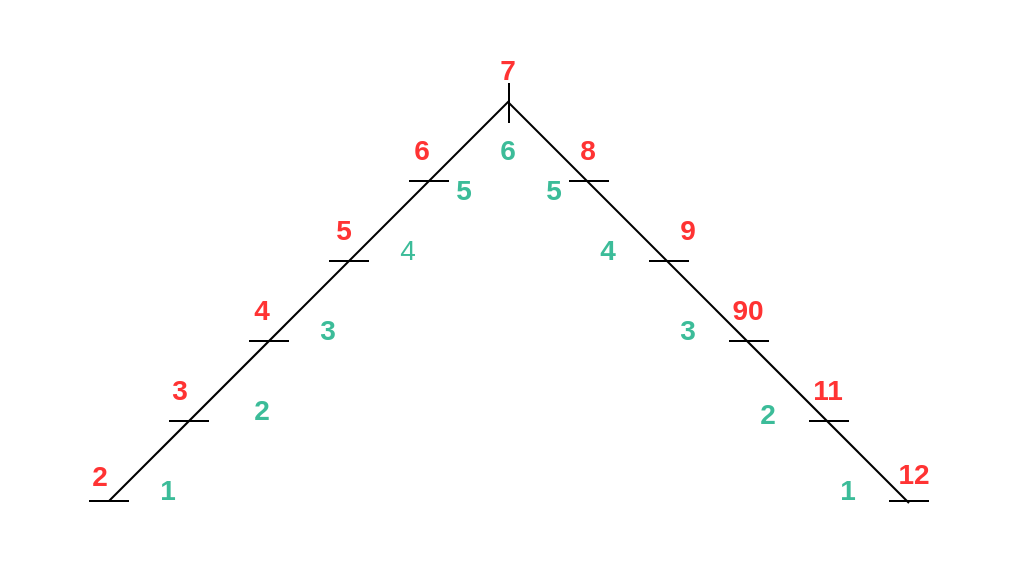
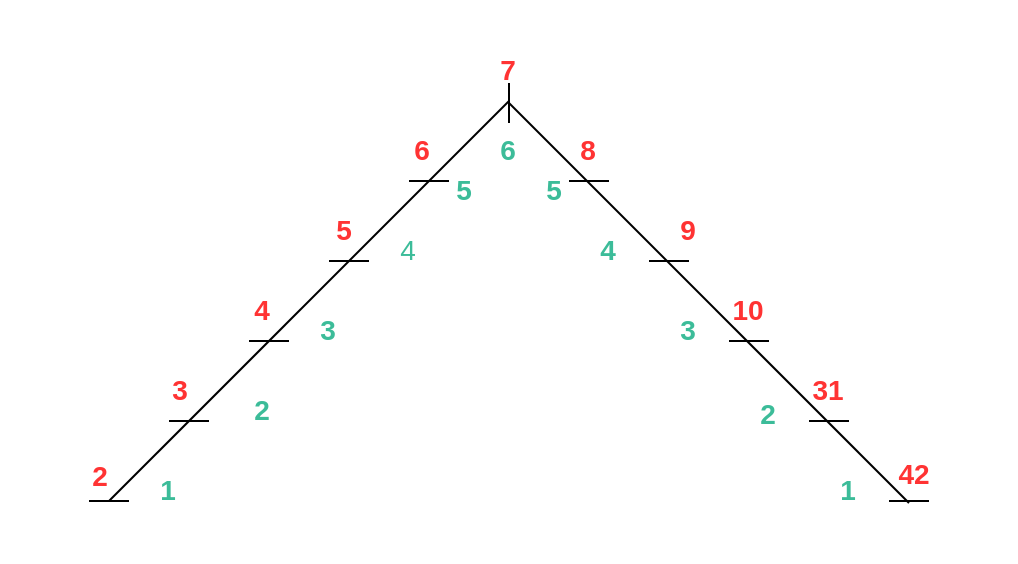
  <mxCell id="0" />
  <mxCell id="1" parent="0" />
  <mxCell id="2" value="" style="group" vertex="1" connectable="0" parent="1"><mxGeometry x="44" y="50" width="260" height="210" as="geometry" /></mxCell>
  <mxCell id="3" value="" style="endArrow=none;html=1;rounded=0;" parent="2" edge="1"><mxGeometry width="50" height="50" relative="1" as="geometry"><mxPoint x="10" y="200" as="sourcePoint" /><mxPoint x="210" as="targetPoint" /></mxGeometry></mxCell>
  <mxCell id="4" value="" style="endArrow=none;html=1;rounded=0;" edge="1" parent="2"><mxGeometry width="50" height="50" relative="1" as="geometry"><mxPoint y="200" as="sourcePoint" /><mxPoint x="20" y="200" as="targetPoint" /></mxGeometry></mxCell>
  <mxCell id="5" value="" style="endArrow=none;html=1;rounded=0;" edge="1" parent="2"><mxGeometry width="50" height="50" relative="1" as="geometry"><mxPoint x="40" y="160" as="sourcePoint" /><mxPoint x="60" y="160" as="targetPoint" /></mxGeometry></mxCell>
  <mxCell id="6" value="" style="endArrow=none;html=1;rounded=0;" edge="1" parent="2"><mxGeometry width="50" height="50" relative="1" as="geometry"><mxPoint x="80" y="120" as="sourcePoint" /><mxPoint x="100" y="120" as="targetPoint" /></mxGeometry></mxCell>
  <mxCell id="7" value="" style="endArrow=none;html=1;rounded=0;" edge="1" parent="2"><mxGeometry width="50" height="50" relative="1" as="geometry"><mxPoint x="120" y="80" as="sourcePoint" /><mxPoint x="140" y="80" as="targetPoint" /></mxGeometry></mxCell>
  <mxCell id="8" value="" style="endArrow=none;html=1;rounded=0;" edge="1" parent="2"><mxGeometry width="50" height="50" relative="1" as="geometry"><mxPoint x="160" y="40" as="sourcePoint" /><mxPoint x="180" y="40" as="targetPoint" /></mxGeometry></mxCell>
  <mxCell id="9" value="&lt;font color=&quot;#ff3333&quot; style=&quot;font-size: 14px;&quot;&gt;&lt;b&gt;3&lt;/b&gt;&lt;/font&gt;" style="text;html=1;strokeColor=none;fillColor=none;align=center;verticalAlign=middle;whiteSpace=wrap;rounded=0;" vertex="1" parent="2"><mxGeometry x="16" y="130" width="60" height="30" as="geometry" /></mxCell>
  <mxCell id="10" value="&lt;font color=&quot;#ff3333&quot; style=&quot;font-size: 14px;&quot;&gt;&lt;b&gt;4&lt;/b&gt;&lt;/font&gt;" style="text;html=1;strokeColor=none;fillColor=none;align=center;verticalAlign=middle;whiteSpace=wrap;rounded=0;" vertex="1" parent="2"><mxGeometry x="57" y="90" width="60" height="30" as="geometry" /></mxCell>
  <mxCell id="11" value="&lt;font color=&quot;#ff3333&quot; style=&quot;font-size: 14px;&quot;&gt;&lt;b&gt;5&lt;/b&gt;&lt;/font&gt;" style="text;html=1;strokeColor=none;fillColor=none;align=center;verticalAlign=middle;whiteSpace=wrap;rounded=0;" vertex="1" parent="2"><mxGeometry x="98" y="50" width="60" height="30" as="geometry" /></mxCell>
  <mxCell id="12" value="&lt;font color=&quot;#ff3333&quot; style=&quot;font-size: 14px;&quot;&gt;&lt;b&gt;6&lt;/b&gt;&lt;/font&gt;" style="text;html=1;strokeColor=none;fillColor=none;align=center;verticalAlign=middle;whiteSpace=wrap;rounded=0;" vertex="1" parent="2"><mxGeometry x="137" y="10" width="60" height="30" as="geometry" /></mxCell>
  <mxCell id="13" value="&lt;font color=&quot;#3cbc99&quot; style=&quot;font-size: 14px;&quot;&gt;&lt;b&gt;2&lt;/b&gt;&lt;/font&gt;" style="text;html=1;strokeColor=none;fillColor=none;align=center;verticalAlign=middle;whiteSpace=wrap;rounded=0;" vertex="1" parent="2"><mxGeometry x="57" y="140" width="60" height="30" as="geometry" /></mxCell>
  <mxCell id="14" value="&lt;font color=&quot;#3cbc99&quot; style=&quot;font-size: 14px;&quot;&gt;&lt;b&gt;3&lt;/b&gt;&lt;/font&gt;" style="text;html=1;strokeColor=none;fillColor=none;align=center;verticalAlign=middle;whiteSpace=wrap;rounded=0;" vertex="1" parent="2"><mxGeometry x="90" y="100" width="60" height="30" as="geometry" /></mxCell>
  <mxCell id="15" value="&lt;font color=&quot;#3cbc99&quot; style=&quot;font-size: 14px;&quot;&gt;4&lt;/font&gt;" style="text;html=1;strokeColor=none;fillColor=none;align=center;verticalAlign=middle;whiteSpace=wrap;rounded=0;" vertex="1" parent="2"><mxGeometry x="130" y="60" width="60" height="30" as="geometry" /></mxCell>
  <mxCell id="16" value="&lt;font color=&quot;#3cbc99&quot; style=&quot;font-size: 14px;&quot;&gt;&lt;b&gt;5&lt;/b&gt;&lt;/font&gt;" style="text;html=1;strokeColor=none;fillColor=none;align=center;verticalAlign=middle;whiteSpace=wrap;rounded=0;" vertex="1" parent="2"><mxGeometry x="158" y="30" width="60" height="30" as="geometry" /></mxCell>
  <mxCell id="17" value="&lt;font color=&quot;#3cbc99&quot; style=&quot;font-size: 14px;&quot;&gt;&lt;b&gt;6&lt;/b&gt;&lt;/font&gt;" style="text;html=1;strokeColor=none;fillColor=none;align=center;verticalAlign=middle;whiteSpace=wrap;rounded=0;" vertex="1" parent="2"><mxGeometry x="180" y="10" width="60" height="30" as="geometry" /></mxCell>
  <mxCell id="18" value="&lt;font color=&quot;#3cbc99&quot; style=&quot;font-size: 14px;&quot;&gt;&lt;b&gt;5&lt;/b&gt;&lt;/font&gt;" style="text;html=1;strokeColor=none;fillColor=none;align=center;verticalAlign=middle;whiteSpace=wrap;rounded=0;" vertex="1" parent="2"><mxGeometry x="203" y="30" width="60" height="30" as="geometry" /></mxCell>
  <mxCell id="19" value="" style="endArrow=none;html=1;rounded=0;" edge="1" parent="1"><mxGeometry width="50" height="50" relative="1" as="geometry"><mxPoint x="254" y="51" as="sourcePoint" /><mxPoint x="454" y="251" as="targetPoint" /></mxGeometry></mxCell>
  <mxCell id="20" value="" style="endArrow=none;html=1;rounded=0;" edge="1" parent="1"><mxGeometry width="50" height="50" relative="1" as="geometry"><mxPoint x="254" y="41" as="sourcePoint" /><mxPoint x="254" y="61" as="targetPoint" /></mxGeometry></mxCell>
  <mxCell id="21" value="" style="endArrow=none;html=1;rounded=0;" edge="1" parent="1"><mxGeometry width="50" height="50" relative="1" as="geometry"><mxPoint x="304" y="90" as="sourcePoint" /><mxPoint x="284" y="90" as="targetPoint" /></mxGeometry></mxCell>
  <mxCell id="22" value="" style="endArrow=none;html=1;rounded=0;" edge="1" parent="1"><mxGeometry width="50" height="50" relative="1" as="geometry"><mxPoint x="344" y="130" as="sourcePoint" /><mxPoint x="324" y="130" as="targetPoint" /></mxGeometry></mxCell>
  <mxCell id="23" value="" style="endArrow=none;html=1;rounded=0;" edge="1" parent="1"><mxGeometry width="50" height="50" relative="1" as="geometry"><mxPoint x="384" y="170" as="sourcePoint" /><mxPoint x="364" y="170" as="targetPoint" /></mxGeometry></mxCell>
  <mxCell id="24" value="" style="endArrow=none;html=1;rounded=0;" edge="1" parent="1"><mxGeometry width="50" height="50" relative="1" as="geometry"><mxPoint x="424" y="210" as="sourcePoint" /><mxPoint x="404" y="210" as="targetPoint" /></mxGeometry></mxCell>
  <mxCell id="25" value="" style="endArrow=none;html=1;rounded=0;" edge="1" parent="1"><mxGeometry width="50" height="50" relative="1" as="geometry"><mxPoint x="464" y="250" as="sourcePoint" /><mxPoint x="444" y="250" as="targetPoint" /></mxGeometry></mxCell>
  <mxCell id="26" value="&lt;font color=&quot;#ff3333&quot; style=&quot;font-size: 14px;&quot;&gt;&lt;b&gt;2&lt;/b&gt;&lt;/font&gt;" style="text;html=1;strokeColor=none;fillColor=none;align=center;verticalAlign=middle;whiteSpace=wrap;rounded=0;" vertex="1" parent="1"><mxGeometry x="20" y="223" width="60" height="30" as="geometry" /></mxCell>
  <mxCell id="27" value="&lt;font color=&quot;#ff3333&quot; style=&quot;font-size: 14px;&quot;&gt;&lt;b&gt;7&lt;/b&gt;&lt;/font&gt;" style="text;html=1;strokeColor=none;fillColor=none;align=center;verticalAlign=middle;whiteSpace=wrap;rounded=0;" vertex="1" parent="1"><mxGeometry x="224" y="20" width="60" height="30" as="geometry" /></mxCell>
  <mxCell id="28" value="&lt;font color=&quot;#ff3333&quot; style=&quot;font-size: 14px;&quot;&gt;&lt;b&gt;8&lt;/b&gt;&lt;/font&gt;" style="text;html=1;strokeColor=none;fillColor=none;align=center;verticalAlign=middle;whiteSpace=wrap;rounded=0;" vertex="1" parent="1"><mxGeometry x="264" y="60" width="60" height="30" as="geometry" /></mxCell>
  <mxCell id="29" value="&lt;font color=&quot;#ff3333&quot; style=&quot;font-size: 14px;&quot;&gt;&lt;b&gt;9&lt;/b&gt;&lt;/font&gt;" style="text;html=1;strokeColor=none;fillColor=none;align=center;verticalAlign=middle;whiteSpace=wrap;rounded=0;" vertex="1" parent="1"><mxGeometry x="314" y="100" width="60" height="30" as="geometry" /></mxCell>
- <mxCell id="30" value="&lt;font color=&quot;#ff3333&quot; style=&quot;font-size: 14px;&quot;&gt;&lt;b&gt;90&lt;/b&gt;&lt;/font&gt;" style="text;html=1;strokeColor=none;fillColor=none;align=center;verticalAlign=middle;whiteSpace=wrap;rounded=0;" vertex="1" parent="1"><mxGeometry x="344" y="140" width="60" height="30" as="geometry" /></mxCell>
- <mxCell id="31" value="&lt;font color=&quot;#ff3333&quot; style=&quot;font-size: 14px;&quot;&gt;&lt;b&gt;11&lt;/b&gt;&lt;/font&gt;" style="text;html=1;strokeColor=none;fillColor=none;align=center;verticalAlign=middle;whiteSpace=wrap;rounded=0;" vertex="1" parent="1"><mxGeometry x="384" y="180" width="60" height="30" as="geometry" /></mxCell>
- <mxCell id="32" value="&lt;font color=&quot;#ff3333&quot; style=&quot;font-size: 14px;&quot;&gt;&lt;b&gt;12&lt;/b&gt;&lt;/font&gt;" style="text;html=1;strokeColor=none;fillColor=none;align=center;verticalAlign=middle;whiteSpace=wrap;rounded=0;" vertex="1" parent="1"><mxGeometry x="427" y="222" width="60" height="30" as="geometry" /></mxCell>
+ <mxCell id="30" value="&lt;font color=&quot;#ff3333&quot; style=&quot;font-size: 14px;&quot;&gt;&lt;b&gt;10&lt;/b&gt;&lt;/font&gt;" style="text;html=1;strokeColor=none;fillColor=none;align=center;verticalAlign=middle;whiteSpace=wrap;rounded=0;" vertex="1" parent="1"><mxGeometry x="344" y="140" width="60" height="30" as="geometry" /></mxCell>
+ <mxCell id="31" value="&lt;font color=&quot;#ff3333&quot; style=&quot;font-size: 14px;&quot;&gt;&lt;b&gt;31&lt;/b&gt;&lt;/font&gt;" style="text;html=1;strokeColor=none;fillColor=none;align=center;verticalAlign=middle;whiteSpace=wrap;rounded=0;" vertex="1" parent="1"><mxGeometry x="384" y="180" width="60" height="30" as="geometry" /></mxCell>
+ <mxCell id="32" value="&lt;font color=&quot;#ff3333&quot; style=&quot;font-size: 14px;&quot;&gt;&lt;b&gt;42&lt;/b&gt;&lt;/font&gt;" style="text;html=1;strokeColor=none;fillColor=none;align=center;verticalAlign=middle;whiteSpace=wrap;rounded=0;" vertex="1" parent="1"><mxGeometry x="427" y="222" width="60" height="30" as="geometry" /></mxCell>
  <mxCell id="33" value="&lt;font color=&quot;#3cbc99&quot; style=&quot;font-size: 14px;&quot;&gt;&lt;b&gt;1&lt;/b&gt;&lt;/font&gt;" style="text;html=1;strokeColor=none;fillColor=none;align=center;verticalAlign=middle;whiteSpace=wrap;rounded=0;" vertex="1" parent="1"><mxGeometry x="54" y="230" width="60" height="30" as="geometry" /></mxCell>
  <mxCell id="34" value="&lt;font color=&quot;#3cbc99&quot; style=&quot;font-size: 14px;&quot;&gt;&lt;b&gt;4&lt;/b&gt;&lt;/font&gt;" style="text;html=1;strokeColor=none;fillColor=none;align=center;verticalAlign=middle;whiteSpace=wrap;rounded=0;" vertex="1" parent="1"><mxGeometry x="274" y="110" width="60" height="30" as="geometry" /></mxCell>
  <mxCell id="35" value="&lt;font color=&quot;#3cbc99&quot; style=&quot;font-size: 14px;&quot;&gt;&lt;b&gt;3&lt;/b&gt;&lt;/font&gt;" style="text;html=1;strokeColor=none;fillColor=none;align=center;verticalAlign=middle;whiteSpace=wrap;rounded=0;" vertex="1" parent="1"><mxGeometry x="314" y="150" width="60" height="30" as="geometry" /></mxCell>
  <mxCell id="36" value="&lt;font color=&quot;#3cbc99&quot; style=&quot;font-size: 14px;&quot;&gt;&lt;b&gt;2&lt;/b&gt;&lt;/font&gt;" style="text;html=1;strokeColor=none;fillColor=none;align=center;verticalAlign=middle;whiteSpace=wrap;rounded=0;" vertex="1" parent="1"><mxGeometry x="354" y="192" width="60" height="30" as="geometry" /></mxCell>
  <mxCell id="37" value="&lt;font color=&quot;#3cbc99&quot; style=&quot;font-size: 14px;&quot;&gt;&lt;b&gt;1&lt;/b&gt;&lt;/font&gt;" style="text;html=1;strokeColor=none;fillColor=none;align=center;verticalAlign=middle;whiteSpace=wrap;rounded=0;" vertex="1" parent="1"><mxGeometry x="394" y="230" width="60" height="30" as="geometry" /></mxCell>
